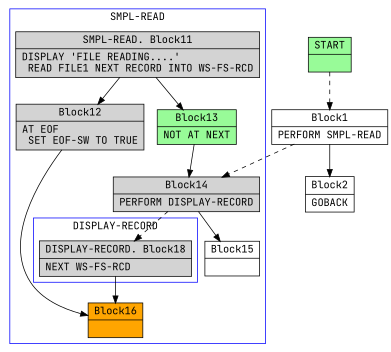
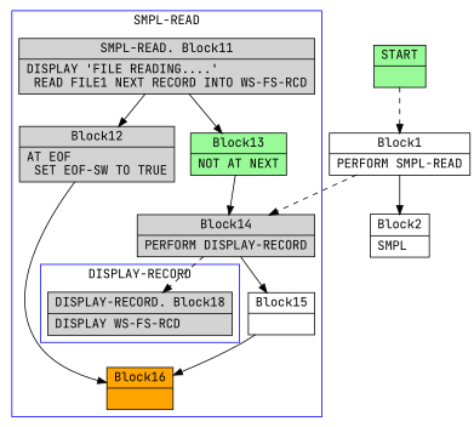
  digraph {
    compound=true
    fontname="JetBrains Mono"
    node [fillcolor=lightgrey fontname="JetBrains Mono" shape=record style=filled]
    edge [arrowtail=empty fontname="JetBrains Mono"]
-   n1 [label="{DISPLAY-RECORD. Block18|    NEXT WS-FS-RCD\l}"]
+   n1 [label="{DISPLAY-RECORD. Block18|    DISPLAY WS-FS-RCD\l}"]
    n2 [label="{SMPL-READ. Block11|    DISPLAY 'FILE READING....'\l    READ FILE1 NEXT RECORD                 INTO WS-FS-RCD\l}"]
    n3 [label="{Block12|    AT EOF\l      SET EOF-SW         TO TRUE\l}"]
    n4 [fillcolor=orange label="{Block16|}"]
    n5 [fillcolor=palegreen label="{Block13|    NOT AT NEXT\l}"]
    n6 [label="{Block14|      PERFORM DISPLAY-RECORD\l}"]
    n7 [fillcolor=white label="{Block15|}"]
    n8 [fillcolor=palegreen label="{START|}"]
    n9 [fillcolor=white label="{Block1|    PERFORM SMPL-READ\l}"]
-   n10 [fillcolor=white label="{Block2|    GOBACK\l}"]
+   n10 [fillcolor=white label="{Block2|    SMPL\l}"]
    subgraph cluster_1 {
      color=blue
      label="SMPL-READ"
      n2
      n3
      n4
      n5
      n6
      n7
      subgraph cluster_2 {
        color=blue
        label="DISPLAY-RECORD"
        n1
      }
    }
    n2 -> n3
    n2 -> n5
    n3 -> n4
    n5 -> n6
    n6 -> n1 [style=dashed]
    n6 -> n7
-   n1 -> n4
+   n7 -> n4
    n8 -> n9 [style=dashed]
    n9 -> n6 [style=dashed]
    n9 -> n10
  }
